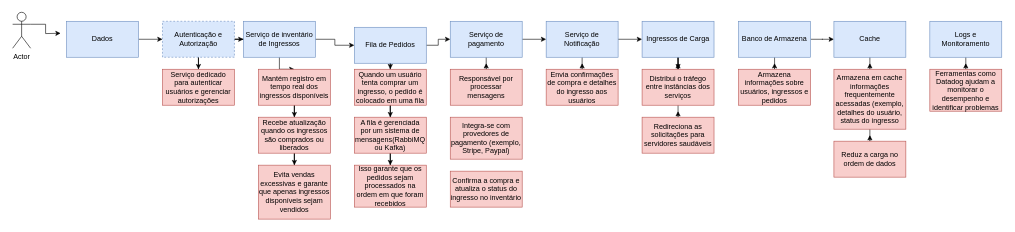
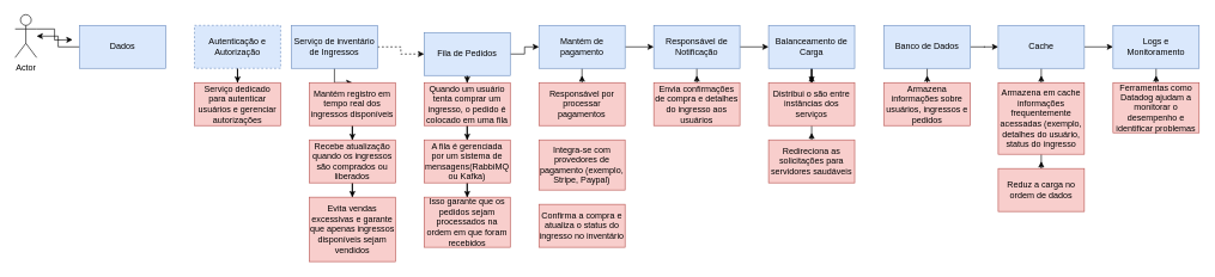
  <mxCell id="0" />
  <mxCell id="1" parent="0" />
  <mxCell id="2" style="edgeStyle=orthogonalEdgeStyle;rounded=0;orthogonalLoop=1;jettySize=auto;html=1;exitX=1;exitY=0.333;exitDx=0;exitDy=0;exitPerimeter=0;" edge="1" parent="1" source="3"><mxGeometry relative="1" as="geometry"><mxPoint x="100" y="55" as="targetPoint" /></mxGeometry></mxCell>
  <mxCell id="3" value="Actor" style="shape=umlActor;verticalLabelPosition=bottom;verticalAlign=top;html=1;outlineConnect=0;" vertex="1" parent="1"><mxGeometry x="20" y="20" width="30" height="60" as="geometry" /></mxCell>
- <mxCell id="4" style="edgeStyle=orthogonalEdgeStyle;rounded=0;orthogonalLoop=1;jettySize=auto;html=1;entryX=0;entryY=0.5;entryDx=0;entryDy=0;" edge="1" parent="1" source="5" target="8"><mxGeometry relative="1" as="geometry" /></mxCell>
+ <mxCell id="4" style="edgeStyle=orthogonalEdgeStyle;rounded=0;orthogonalLoop=1;jettySize=auto;html=1;" edge="1" parent="1" source="5" target="3"><mxGeometry relative="1" as="geometry" /></mxCell>
  <mxCell id="5" value="Dados" style="rounded=0;whiteSpace=wrap;html=1;fillColor=#dae8fc;strokeColor=#6c8ebf;" vertex="1" parent="1"><mxGeometry x="110" y="35" width="120" height="60" as="geometry" /></mxCell>
- <mxCell id="6" style="edgeStyle=orthogonalEdgeStyle;rounded=0;orthogonalLoop=1;jettySize=auto;html=1;entryX=0;entryY=0.5;entryDx=0;entryDy=0;" edge="1" parent="1" source="8" target="11"><mxGeometry relative="1" as="geometry" /></mxCell>
  <mxCell id="7" style="edgeStyle=orthogonalEdgeStyle;rounded=0;orthogonalLoop=1;jettySize=auto;html=1;entryX=0.5;entryY=0;entryDx=0;entryDy=0;" edge="1" parent="1" source="8" target="32"><mxGeometry relative="1" as="geometry" /></mxCell>
  <mxCell id="8" value="Autenticação e Autorização" style="rounded=0;whiteSpace=wrap;html=1;fillColor=#dae8fc;strokeColor=#6c8ebf;dashed=1;" vertex="1" parent="1"><mxGeometry x="270" y="35" width="120" height="60" as="geometry" /></mxCell>
- <mxCell id="9" style="edgeStyle=orthogonalEdgeStyle;rounded=0;orthogonalLoop=1;jettySize=auto;html=1;entryX=0;entryY=0.5;entryDx=0;entryDy=0;" edge="1" parent="1" source="11" target="14"><mxGeometry relative="1" as="geometry" /></mxCell>
+ <mxCell id="9" style="edgeStyle=orthogonalEdgeStyle;rounded=0;orthogonalLoop=1;jettySize=auto;html=1;entryX=0;entryY=0.5;entryDx=0;entryDy=0;dashed=1;" edge="1" parent="1" source="11" target="14"><mxGeometry relative="1" as="geometry" /></mxCell>
  <mxCell id="10" style="edgeStyle=orthogonalEdgeStyle;rounded=0;orthogonalLoop=1;jettySize=auto;html=1;entryX=0.5;entryY=0;entryDx=0;entryDy=0;" edge="1" parent="1" source="11" target="34"><mxGeometry relative="1" as="geometry" /></mxCell>
  <mxCell id="11" value="Serviço de inventário de Ingressos" style="rounded=0;whiteSpace=wrap;html=1;fillColor=#dae8fc;strokeColor=#6c8ebf;" vertex="1" parent="1"><mxGeometry x="405" y="35" width="120" height="60" as="geometry" /></mxCell>
  <mxCell id="12" style="edgeStyle=orthogonalEdgeStyle;rounded=0;orthogonalLoop=1;jettySize=auto;html=1;entryX=0;entryY=0.5;entryDx=0;entryDy=0;" edge="1" parent="1" source="14" target="17"><mxGeometry relative="1" as="geometry" /></mxCell>
  <mxCell id="13" style="edgeStyle=orthogonalEdgeStyle;rounded=0;orthogonalLoop=1;jettySize=auto;html=1;entryX=0.5;entryY=0;entryDx=0;entryDy=0;" edge="1" parent="1" source="14" target="39"><mxGeometry relative="1" as="geometry" /></mxCell>
  <mxCell id="14" value="Fila de Pedidos" style="rounded=0;whiteSpace=wrap;html=1;fillColor=#dae8fc;strokeColor=#6c8ebf;" vertex="1" parent="1"><mxGeometry x="590" y="45" width="120" height="60" as="geometry" /></mxCell>
  <mxCell id="15" style="edgeStyle=orthogonalEdgeStyle;rounded=0;orthogonalLoop=1;jettySize=auto;html=1;entryX=0;entryY=0.5;entryDx=0;entryDy=0;" edge="1" parent="1" source="17" target="20"><mxGeometry relative="1" as="geometry" /></mxCell>
  <mxCell id="16" style="edgeStyle=orthogonalEdgeStyle;rounded=0;orthogonalLoop=1;jettySize=auto;html=1;" edge="1" parent="1" source="17"><mxGeometry relative="1" as="geometry"><mxPoint x="810" y="105" as="targetPoint" /></mxGeometry></mxCell>
- <mxCell id="17" value="Serviço de pagamento" style="rounded=0;whiteSpace=wrap;html=1;fillColor=#dae8fc;strokeColor=#6c8ebf;" vertex="1" parent="1"><mxGeometry x="750" y="35" width="120" height="60" as="geometry" /></mxCell>
+ <mxCell id="17" value="Mantém de pagamento" style="rounded=0;whiteSpace=wrap;html=1;fillColor=#dae8fc;strokeColor=#6c8ebf;" vertex="1" parent="1"><mxGeometry x="750" y="35" width="120" height="60" as="geometry" /></mxCell>
  <mxCell id="18" style="edgeStyle=orthogonalEdgeStyle;rounded=0;orthogonalLoop=1;jettySize=auto;html=1;entryX=0;entryY=0.5;entryDx=0;entryDy=0;" edge="1" parent="1" source="20" target="23"><mxGeometry relative="1" as="geometry" /></mxCell>
  <mxCell id="19" style="edgeStyle=orthogonalEdgeStyle;rounded=0;orthogonalLoop=1;jettySize=auto;html=1;" edge="1" parent="1" source="20"><mxGeometry relative="1" as="geometry"><mxPoint x="970" y="105" as="targetPoint" /></mxGeometry></mxCell>
- <mxCell id="20" value="Serviço de Notificação" style="rounded=0;whiteSpace=wrap;html=1;fillColor=#dae8fc;strokeColor=#6c8ebf;" vertex="1" parent="1"><mxGeometry x="910" y="35" width="120" height="60" as="geometry" /></mxCell>
+ <mxCell id="20" value="Responsável de Notificação" style="rounded=0;whiteSpace=wrap;html=1;fillColor=#dae8fc;strokeColor=#6c8ebf;" vertex="1" parent="1"><mxGeometry x="910" y="35" width="120" height="60" as="geometry" /></mxCell>
  <mxCell id="21" style="edgeStyle=orthogonalEdgeStyle;rounded=0;orthogonalLoop=1;jettySize=auto;html=1;" edge="1" parent="1" source="23" target="48"><mxGeometry relative="1" as="geometry" /></mxCell>
  <mxCell id="22" style="edgeStyle=orthogonalEdgeStyle;rounded=0;orthogonalLoop=1;jettySize=auto;html=1;" edge="1" parent="1" source="23"><mxGeometry relative="1" as="geometry"><mxPoint x="1130" y="105" as="targetPoint" /></mxGeometry></mxCell>
- <mxCell id="23" value="Ingressos de Carga" style="rounded=0;whiteSpace=wrap;html=1;fillColor=#dae8fc;strokeColor=#6c8ebf;" vertex="1" parent="1"><mxGeometry x="1070" y="35" width="120" height="60" as="geometry" /></mxCell>
+ <mxCell id="23" value="Balanceamento de Carga" style="rounded=0;whiteSpace=wrap;html=1;fillColor=#dae8fc;strokeColor=#6c8ebf;" vertex="1" parent="1"><mxGeometry x="1070" y="35" width="120" height="60" as="geometry" /></mxCell>
  <mxCell id="24" style="edgeStyle=orthogonalEdgeStyle;rounded=0;orthogonalLoop=1;jettySize=auto;html=1;entryX=0;entryY=0.5;entryDx=0;entryDy=0;" edge="1" parent="1" source="26" target="29"><mxGeometry relative="1" as="geometry" /></mxCell>
  <mxCell id="25" style="edgeStyle=orthogonalEdgeStyle;rounded=0;orthogonalLoop=1;jettySize=auto;html=1;" edge="1" parent="1" source="26"><mxGeometry relative="1" as="geometry"><mxPoint x="1291" y="105" as="targetPoint" /></mxGeometry></mxCell>
- <mxCell id="26" value="Banco de Armazena" style="rounded=0;whiteSpace=wrap;html=1;fillColor=#dae8fc;strokeColor=#6c8ebf;" vertex="1" parent="1"><mxGeometry x="1231" y="35" width="120" height="60" as="geometry" /></mxCell>
+ <mxCell id="26" value="Banco de Dados" style="rounded=0;whiteSpace=wrap;html=1;fillColor=#dae8fc;strokeColor=#6c8ebf;" vertex="1" parent="1"><mxGeometry x="1231" y="35" width="120" height="60" as="geometry" /></mxCell>
+ <mxCell id="27" style="edgeStyle=orthogonalEdgeStyle;rounded=0;orthogonalLoop=1;jettySize=auto;html=1;entryX=0;entryY=0.5;entryDx=0;entryDy=0;" edge="1" parent="1" source="29" target="31"><mxGeometry relative="1" as="geometry" /></mxCell>
  <mxCell id="28" style="edgeStyle=orthogonalEdgeStyle;rounded=0;orthogonalLoop=1;jettySize=auto;html=1;" edge="1" parent="1" source="29"><mxGeometry relative="1" as="geometry"><mxPoint x="1450" y="105" as="targetPoint" /></mxGeometry></mxCell>
  <mxCell id="29" value="Cache" style="rounded=0;whiteSpace=wrap;html=1;fillColor=#dae8fc;strokeColor=#6c8ebf;" vertex="1" parent="1"><mxGeometry x="1390" y="35" width="120" height="60" as="geometry" /></mxCell>
  <mxCell id="30" style="edgeStyle=orthogonalEdgeStyle;rounded=0;orthogonalLoop=1;jettySize=auto;html=1;" edge="1" parent="1" source="31"><mxGeometry relative="1" as="geometry"><mxPoint x="1610" y="105" as="targetPoint" /></mxGeometry></mxCell>
  <mxCell id="31" value="Logs e Monitoramento" style="rounded=0;whiteSpace=wrap;html=1;fillColor=#dae8fc;strokeColor=#6c8ebf;" vertex="1" parent="1"><mxGeometry x="1550" y="35" width="120" height="60" as="geometry" /></mxCell>
  <mxCell id="32" value="Serviço dedicado para autenticar usuários e gerenciar autorizações" style="rounded=0;whiteSpace=wrap;html=1;fillColor=#f8cecc;strokeColor=#b85450;" vertex="1" parent="1"><mxGeometry x="270" y="115" width="120" height="60" as="geometry" /></mxCell>
  <mxCell id="33" style="edgeStyle=orthogonalEdgeStyle;rounded=0;orthogonalLoop=1;jettySize=auto;html=1;entryX=0.5;entryY=0;entryDx=0;entryDy=0;fillColor=#f8cecc;strokeColor=#000000;" edge="1" parent="1" source="34" target="36"><mxGeometry relative="1" as="geometry" /></mxCell>
  <mxCell id="34" value="Mantém registro em tempo real dos ingressos disponíveis" style="rounded=0;whiteSpace=wrap;html=1;fillColor=#f8cecc;strokeColor=#b85450;" vertex="1" parent="1"><mxGeometry x="430" y="115" width="120" height="60" as="geometry" /></mxCell>
  <mxCell id="35" style="edgeStyle=orthogonalEdgeStyle;rounded=0;orthogonalLoop=1;jettySize=auto;html=1;entryX=0.5;entryY=0;entryDx=0;entryDy=0;fillColor=#f8cecc;strokeColor=#000000;" edge="1" parent="1" source="36" target="37"><mxGeometry relative="1" as="geometry" /></mxCell>
  <mxCell id="36" value="Recebe atualização quando os ingressos são comprados ou liberados" style="rounded=0;whiteSpace=wrap;html=1;fillColor=#f8cecc;strokeColor=#b85450;" vertex="1" parent="1"><mxGeometry x="430" y="195" width="120" height="60" as="geometry" /></mxCell>
  <mxCell id="37" value="Evita vendas excessivas e garante que apenas ingressos disponíveis sejam vendidos" style="rounded=0;whiteSpace=wrap;html=1;fillColor=#f8cecc;strokeColor=#b85450;" vertex="1" parent="1"><mxGeometry x="430" y="275" width="120" height="90" as="geometry" /></mxCell>
  <mxCell id="38" style="edgeStyle=orthogonalEdgeStyle;rounded=0;orthogonalLoop=1;jettySize=auto;html=1;entryX=0.5;entryY=0;entryDx=0;entryDy=0;" edge="1" parent="1" source="39" target="41"><mxGeometry relative="1" as="geometry" /></mxCell>
  <mxCell id="39" value="Quando um usuário tenta comprar um ingresso, o pedido é colocado em uma fila" style="rounded=0;whiteSpace=wrap;html=1;fillColor=#f8cecc;strokeColor=#b85450;" vertex="1" parent="1"><mxGeometry x="590" y="115" width="120" height="60" as="geometry" /></mxCell>
  <mxCell id="40" style="edgeStyle=orthogonalEdgeStyle;rounded=0;orthogonalLoop=1;jettySize=auto;html=1;entryX=0.5;entryY=0;entryDx=0;entryDy=0;" edge="1" parent="1" source="41" target="42"><mxGeometry relative="1" as="geometry" /></mxCell>
  <mxCell id="41" value="A fila é gerenciada por um sistema de mensagens(RabbiMQ ou Kafka)" style="rounded=0;whiteSpace=wrap;html=1;fillColor=#f8cecc;strokeColor=#b85450;" vertex="1" parent="1"><mxGeometry x="590" y="195" width="120" height="60" as="geometry" /></mxCell>
  <mxCell id="42" value="Isso garante que os pedidos sejam processados na ordem em que foram recebidos" style="rounded=0;whiteSpace=wrap;html=1;fillColor=#f8cecc;strokeColor=#b85450;" vertex="1" parent="1"><mxGeometry x="590" y="275" width="120" height="70" as="geometry" /></mxCell>
- <mxCell id="43" value="Responsável por processar mensagens" style="rounded=0;whiteSpace=wrap;html=1;fillColor=#f8cecc;strokeColor=#b85450;" vertex="1" parent="1"><mxGeometry x="750" y="115" width="120" height="60" as="geometry" /></mxCell>
+ <mxCell id="43" value="Responsável por processar pagamentos" style="rounded=0;whiteSpace=wrap;html=1;fillColor=#f8cecc;strokeColor=#b85450;" vertex="1" parent="1"><mxGeometry x="750" y="115" width="120" height="60" as="geometry" /></mxCell>
  <mxCell id="44" value="Integra-se com provedores de pagamento (exemplo, Stripe, Paypal)" style="rounded=0;whiteSpace=wrap;html=1;fillColor=#f8cecc;strokeColor=#b85450;" vertex="1" parent="1"><mxGeometry x="750" y="195" width="120" height="70" as="geometry" /></mxCell>
  <mxCell id="45" value="Confirma a compra e atualiza o status do ingresso no inventário" style="rounded=0;whiteSpace=wrap;html=1;fillColor=#f8cecc;strokeColor=#b85450;" vertex="1" parent="1"><mxGeometry x="750" y="285" width="120" height="60" as="geometry" /></mxCell>
  <mxCell id="46" value="Envia confirmações de compra e detalhes do ingresso aos usuários" style="rounded=0;whiteSpace=wrap;html=1;fillColor=#f8cecc;strokeColor=#b85450;" vertex="1" parent="1"><mxGeometry x="910" y="115" width="120" height="60" as="geometry" /></mxCell>
  <mxCell id="47" style="edgeStyle=orthogonalEdgeStyle;rounded=0;orthogonalLoop=1;jettySize=auto;html=1;" edge="1" parent="1" source="48"><mxGeometry relative="1" as="geometry"><mxPoint x="1130" y="185" as="targetPoint" /></mxGeometry></mxCell>
- <mxCell id="48" value="Distribui o tráfego entre instâncias dos serviços" style="rounded=0;whiteSpace=wrap;html=1;fillColor=#f8cecc;strokeColor=#b85450;" vertex="1" parent="1"><mxGeometry x="1070" y="115" width="120" height="60" as="geometry" /></mxCell>
+ <mxCell id="48" value="Distribui o são entre instâncias dos serviços" style="rounded=0;whiteSpace=wrap;html=1;fillColor=#f8cecc;strokeColor=#b85450;" vertex="1" parent="1"><mxGeometry x="1070" y="115" width="120" height="60" as="geometry" /></mxCell>
  <mxCell id="49" value="Redireciona as solicitações para servidores saudáveis" style="rounded=0;whiteSpace=wrap;html=1;fillColor=#f8cecc;strokeColor=#b85450;" vertex="1" parent="1"><mxGeometry x="1070" y="195" width="120" height="60" as="geometry" /></mxCell>
  <mxCell id="50" value="Armazena informações sobre usuários, ingressos e pedidos" style="rounded=0;whiteSpace=wrap;html=1;fillColor=#f8cecc;strokeColor=#b85450;" vertex="1" parent="1"><mxGeometry x="1231" y="115" width="120" height="60" as="geometry" /></mxCell>
  <mxCell id="51" style="edgeStyle=orthogonalEdgeStyle;rounded=0;orthogonalLoop=1;jettySize=auto;html=1;" edge="1" parent="1" source="52"><mxGeometry relative="1" as="geometry"><mxPoint x="1450" y="225" as="targetPoint" /></mxGeometry></mxCell>
  <mxCell id="52" value="Armazena em cache informações frequentemente acessadas (exemplo, detalhes do usuário, status do ingresso" style="rounded=0;whiteSpace=wrap;html=1;fillColor=#f8cecc;strokeColor=#b85450;" vertex="1" parent="1"><mxGeometry x="1390" y="115" width="120" height="100" as="geometry" /></mxCell>
  <mxCell id="53" value="Reduz a carga no ordem de dados" style="rounded=0;whiteSpace=wrap;html=1;fillColor=#f8cecc;strokeColor=#b85450;" vertex="1" parent="1"><mxGeometry x="1390" y="235" width="120" height="60" as="geometry" /></mxCell>
  <mxCell id="54" value="Ferramentas como Datadog ajudam a monitorar o desempenho e identificar problemas" style="rounded=0;whiteSpace=wrap;html=1;fillColor=#f8cecc;strokeColor=#b85450;" vertex="1" parent="1"><mxGeometry x="1550" y="115" width="120" height="70" as="geometry" /></mxCell>
